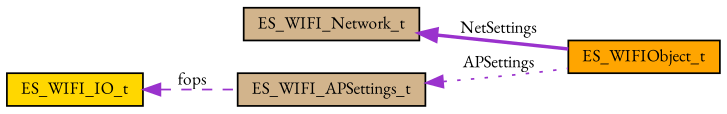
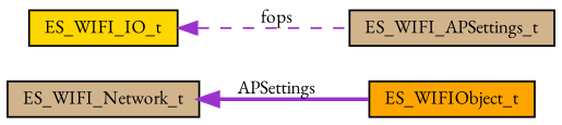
  digraph {
    fontname="EB Garamond"
    rankdir=LR
    node [color=black fillcolor=tan fontname="EB Garamond" fontsize=10 shape=record style=filled]
    edge [color=darkorchid3 dir=back fontname="EB Garamond" fontsize=10 labelfontname=Helvetica labelfontsize=10]
    n1 [fillcolor=orange fontcolor=black height=0.2 label=ES_WIFIObject_t width=0.4]
    n2 [height=0.2 label=ES_WIFI_Network_t width=0.4]
    n3 [height=0.2 label=ES_WIFI_APSettings_t width=0.4]
    n4 [fillcolor=gold height=0.2 label=ES_WIFI_IO_t width=0.4]
-   n2 -> n1 [label=" NetSettings" style=bold]
-   n3 -> n1 [label=" APSettings" style=dotted]
+   n2 -> n1 [label=" APSettings" style=bold]
    n4 -> n3 [label=" fops" style=dashed]
  }
